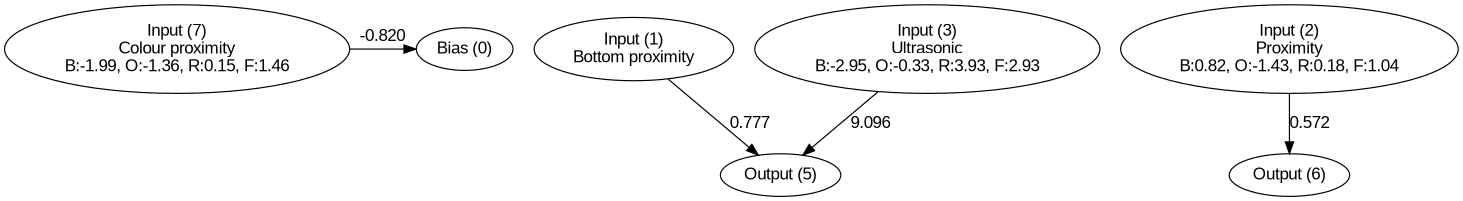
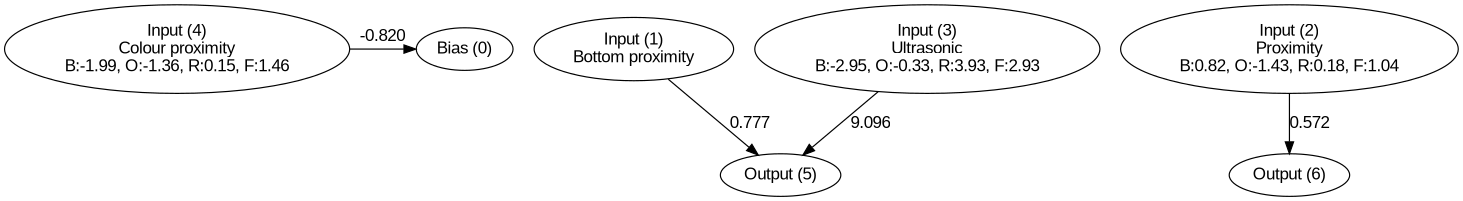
  digraph {
    fontname="Liberation Sans"
    node [fontname="Liberation Sans"]
    edge [fontname="Liberation Sans"]
    n1 [label="Bias (0)"]
    n2 [label="Input (1)\nBottom proximity"]
    n3 [label="Input (2)\nProximity\nB:0.82, O:-1.43, R:0.18, F:1.04"]
    n4 [label="Input (3)\nUltrasonic\nB:-2.95, O:-0.33, R:3.93, F:2.93"]
-   n5 [label="Input (7)\nColour proximity\nB:-1.99, O:-1.36, R:0.15, F:1.46"]
+   n5 [label="Input (4)\nColour proximity\nB:-1.99, O:-1.36, R:0.15, F:1.46"]
    n6 [label="Output (5)"]
    n7 [label="Output (6)"]
    subgraph sub_1 {
      rank=same
      n1
      n2
      n3
      n4
      n5
    }
    subgraph sub_2 {
      rank=same
      n6
      n7
    }
    n2 -> n6 [label=0.777]
    n3 -> n7 [label=0.572]
    n4 -> n6 [label=9.096]
    n5 -> n1 [label=-0.820]
  }
